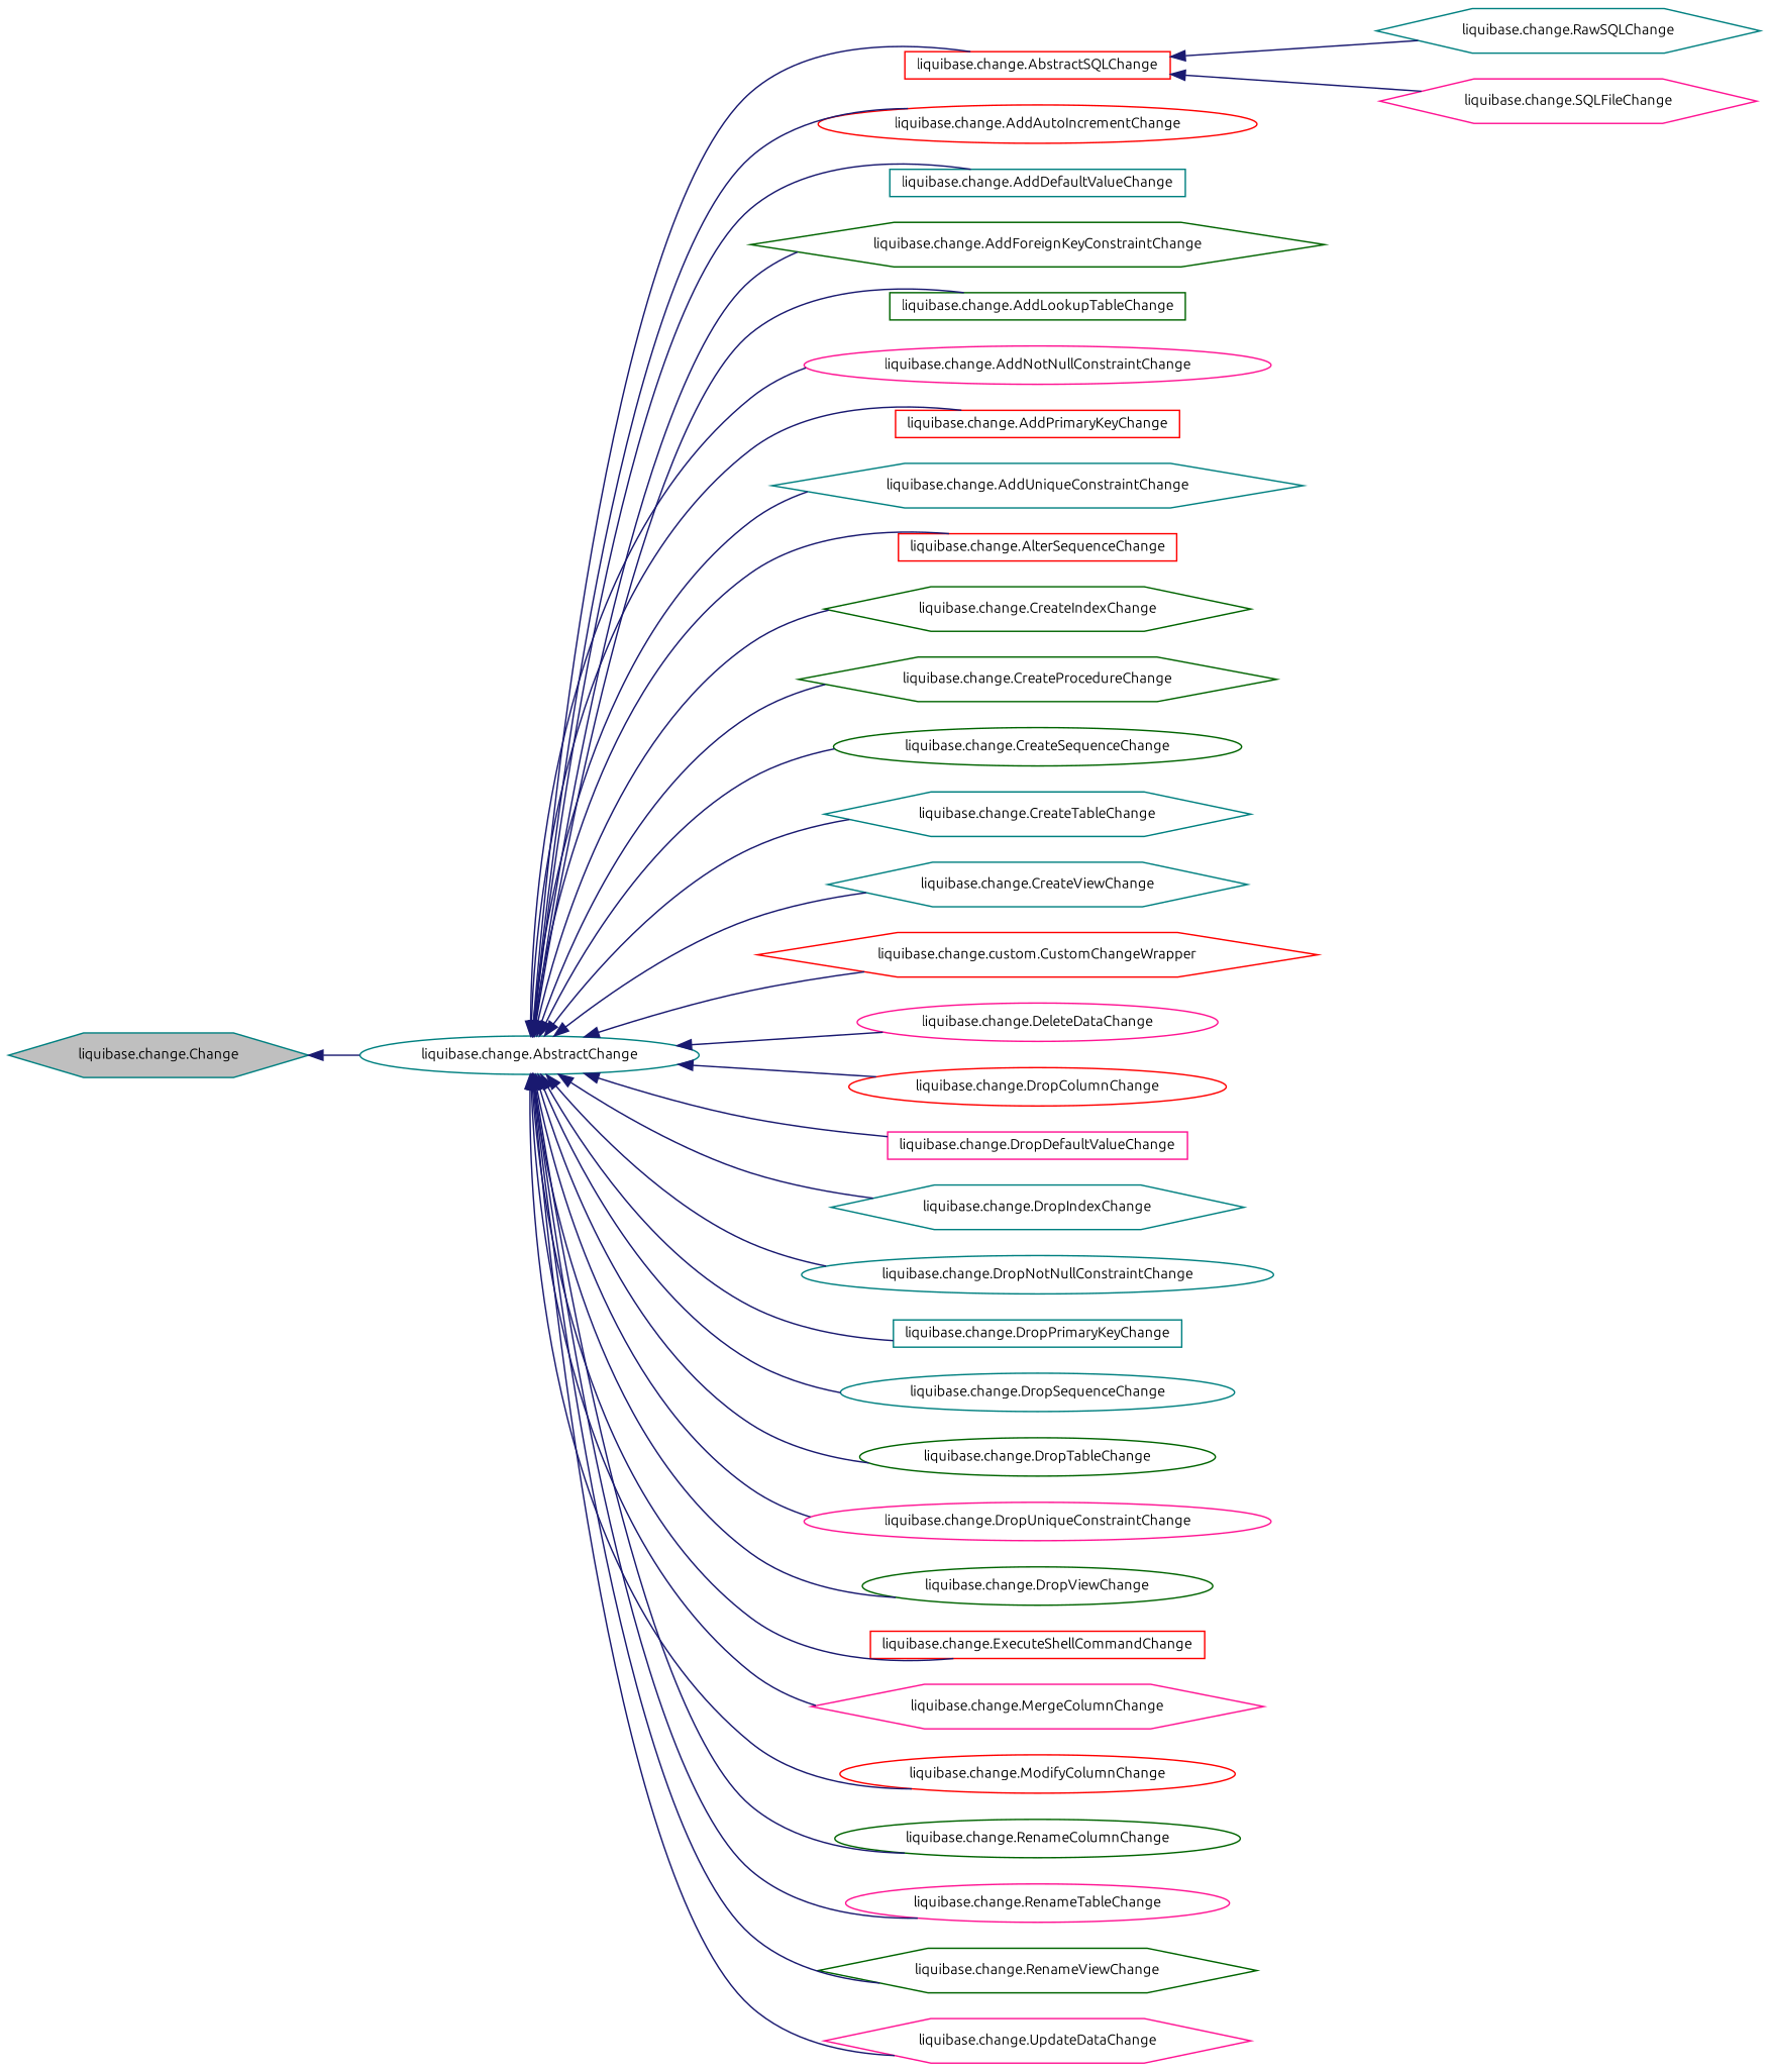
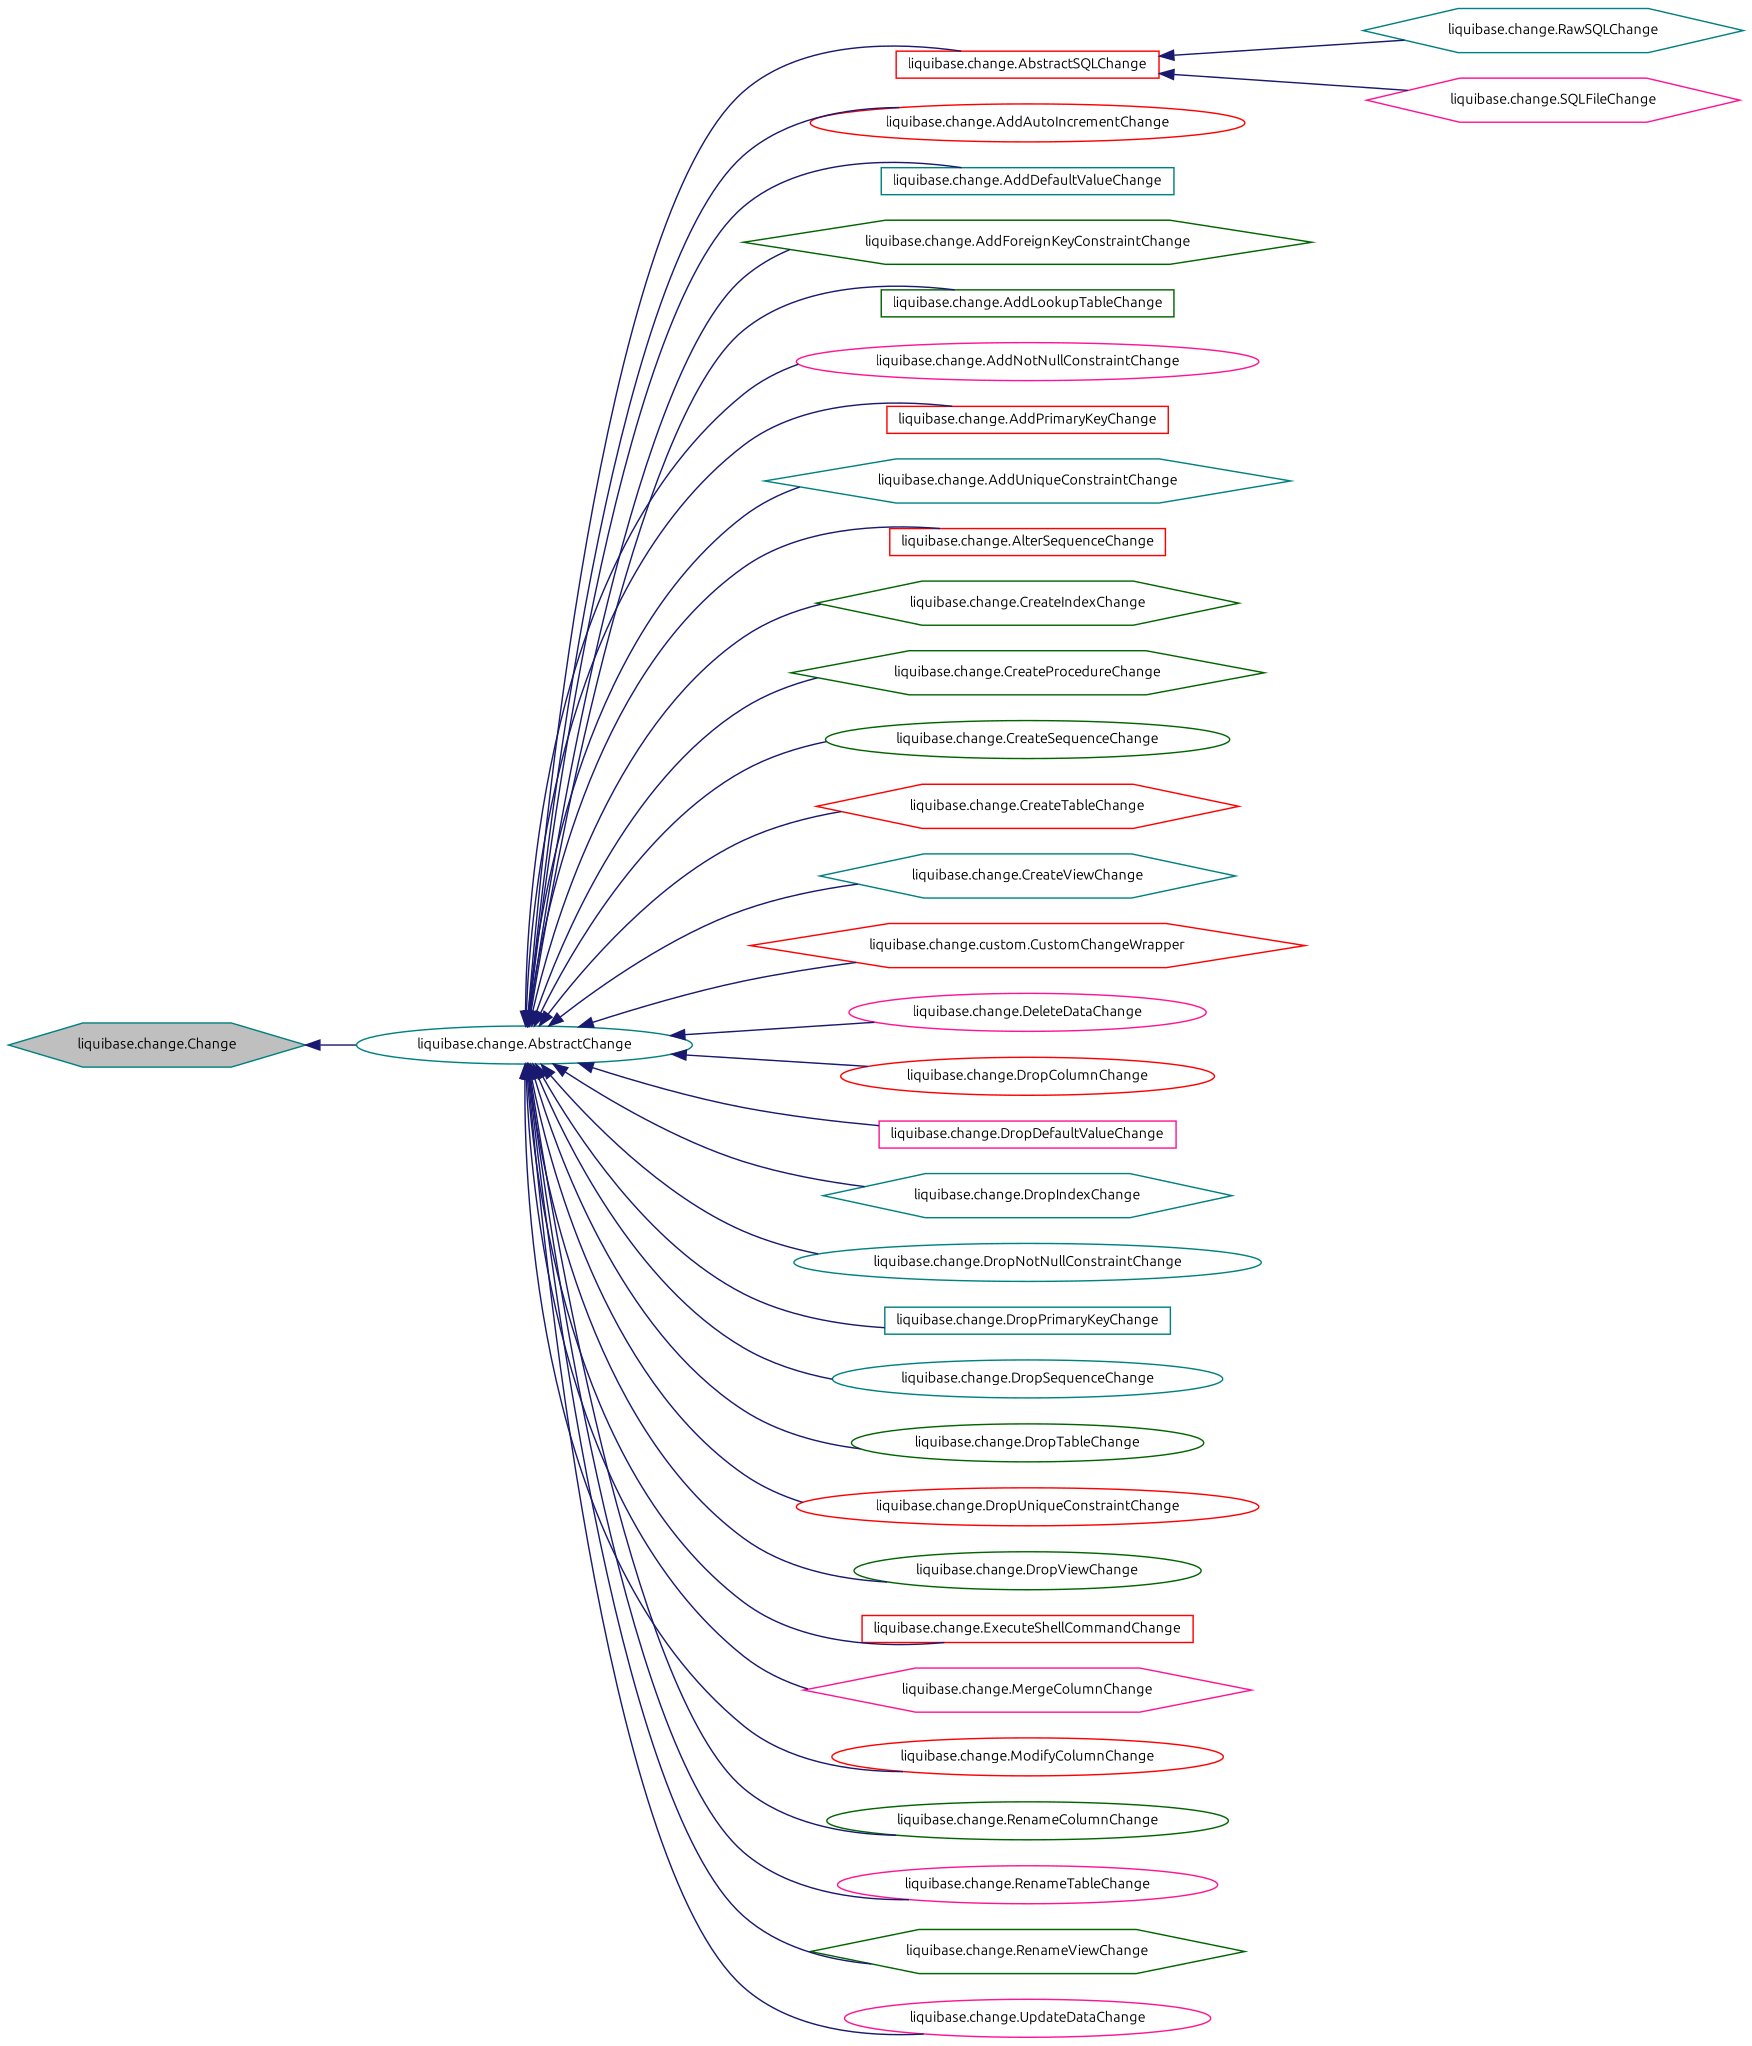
  digraph {
    fontname=Ubuntu
    rankdir=LR
    node [color=teal fillcolor=white fontname=Ubuntu fontsize=10 shape=ellipse style=filled]
    edge [color=midnightblue dir=back fontname=Ubuntu fontsize=10 labelfontname="FreeSans.ttf" labelfontsize=10 style=solid]
    n1 [fillcolor=grey75 fontcolor=black height=0.2 label="liquibase.change.Change" shape=hexagon width=0.4]
    n2 [height=0.2 label="liquibase.change.AbstractChange" width=0.4]
    n3 [color=red height=0.2 label="liquibase.change.AbstractSQLChange" shape=box width=0.4]
    n4 [color=red height=0.2 label="liquibase.change.AddAutoIncrementChange" width=0.4]
    n5 [height=0.2 label="liquibase.change.AddDefaultValueChange" shape=box width=0.4]
    n6 [color=darkgreen height=0.2 label="liquibase.change.AddForeignKeyConstraintChange" shape=hexagon width=0.4]
    n7 [color=darkgreen height=0.2 label="liquibase.change.AddLookupTableChange" shape=box width=0.4]
    n8 [color=deeppink height=0.2 label="liquibase.change.AddNotNullConstraintChange" width=0.4]
    n9 [color=red height=0.2 label="liquibase.change.AddPrimaryKeyChange" shape=box width=0.4]
    n10 [height=0.2 label="liquibase.change.AddUniqueConstraintChange" shape=hexagon width=0.4]
    n11 [color=red height=0.2 label="liquibase.change.AlterSequenceChange" shape=box width=0.4]
    n12 [color=darkgreen height=0.2 label="liquibase.change.CreateIndexChange" shape=hexagon width=0.4]
    n13 [color=darkgreen height=0.2 label="liquibase.change.CreateProcedureChange" shape=hexagon width=0.4]
    n14 [color=darkgreen height=0.2 label="liquibase.change.CreateSequenceChange" width=0.4]
-   n15 [height=0.2 label="liquibase.change.CreateTableChange" shape=hexagon width=0.4]
+   n15 [color=red height=0.2 label="liquibase.change.CreateTableChange" shape=hexagon width=0.4]
    n16 [height=0.2 label="liquibase.change.CreateViewChange" shape=hexagon width=0.4]
    n17 [color=red height=0.2 label="liquibase.change.custom.CustomChangeWrapper" shape=hexagon width=0.4]
    n18 [color=deeppink height=0.2 label="liquibase.change.DeleteDataChange" width=0.4]
    n19 [color=red height=0.2 label="liquibase.change.DropColumnChange" width=0.4]
    n20 [color=deeppink height=0.2 label="liquibase.change.DropDefaultValueChange" shape=box width=0.4]
    n21 [height=0.2 label="liquibase.change.DropIndexChange" shape=hexagon width=0.4]
    n22 [height=0.2 label="liquibase.change.DropNotNullConstraintChange" width=0.4]
    n23 [height=0.2 label="liquibase.change.DropPrimaryKeyChange" shape=box width=0.4]
    n24 [height=0.2 label="liquibase.change.DropSequenceChange" width=0.4]
    n25 [color=darkgreen height=0.2 label="liquibase.change.DropTableChange" width=0.4]
-   n26 [color=deeppink height=0.2 label="liquibase.change.DropUniqueConstraintChange" width=0.4]
+   n26 [color=red height=0.2 label="liquibase.change.DropUniqueConstraintChange" width=0.4]
    n27 [color=darkgreen height=0.2 label="liquibase.change.DropViewChange" width=0.4]
    n28 [color=red height=0.2 label="liquibase.change.ExecuteShellCommandChange" shape=box width=0.4]
    n29 [color=deeppink height=0.2 label="liquibase.change.MergeColumnChange" shape=hexagon width=0.4]
    n30 [color=red height=0.2 label="liquibase.change.ModifyColumnChange" width=0.4]
    n31 [color=darkgreen height=0.2 label="liquibase.change.RenameColumnChange" width=0.4]
    n32 [color=deeppink height=0.2 label="liquibase.change.RenameTableChange" width=0.4]
    n33 [color=darkgreen height=0.2 label="liquibase.change.RenameViewChange" shape=hexagon width=0.4]
-   n34 [color=deeppink height=0.2 label="liquibase.change.UpdateDataChange" shape=hexagon width=0.4]
+   n34 [color=deeppink height=0.2 label="liquibase.change.UpdateDataChange" width=0.4]
    n35 [height=0.2 label="liquibase.change.RawSQLChange" shape=hexagon width=0.4]
    n36 [color=deeppink height=0.2 label="liquibase.change.SQLFileChange" shape=hexagon width=0.4]
    n1 -> n2
    n2 -> n3
    n2 -> n4
    n2 -> n5
    n2 -> n6
    n2 -> n7
    n2 -> n8
    n2 -> n9
    n2 -> n10
    n2 -> n11
    n2 -> n12
    n2 -> n13
    n2 -> n14
    n2 -> n15
    n2 -> n16
    n2 -> n17
    n2 -> n18
    n2 -> n19
    n2 -> n20
    n2 -> n21
    n2 -> n22
    n2 -> n23
    n2 -> n24
    n2 -> n25
    n2 -> n26
    n2 -> n27
    n2 -> n28
    n2 -> n29
    n2 -> n30
    n2 -> n31
    n2 -> n32
    n2 -> n33
    n2 -> n34
    n3 -> n35
    n3 -> n36
  }
